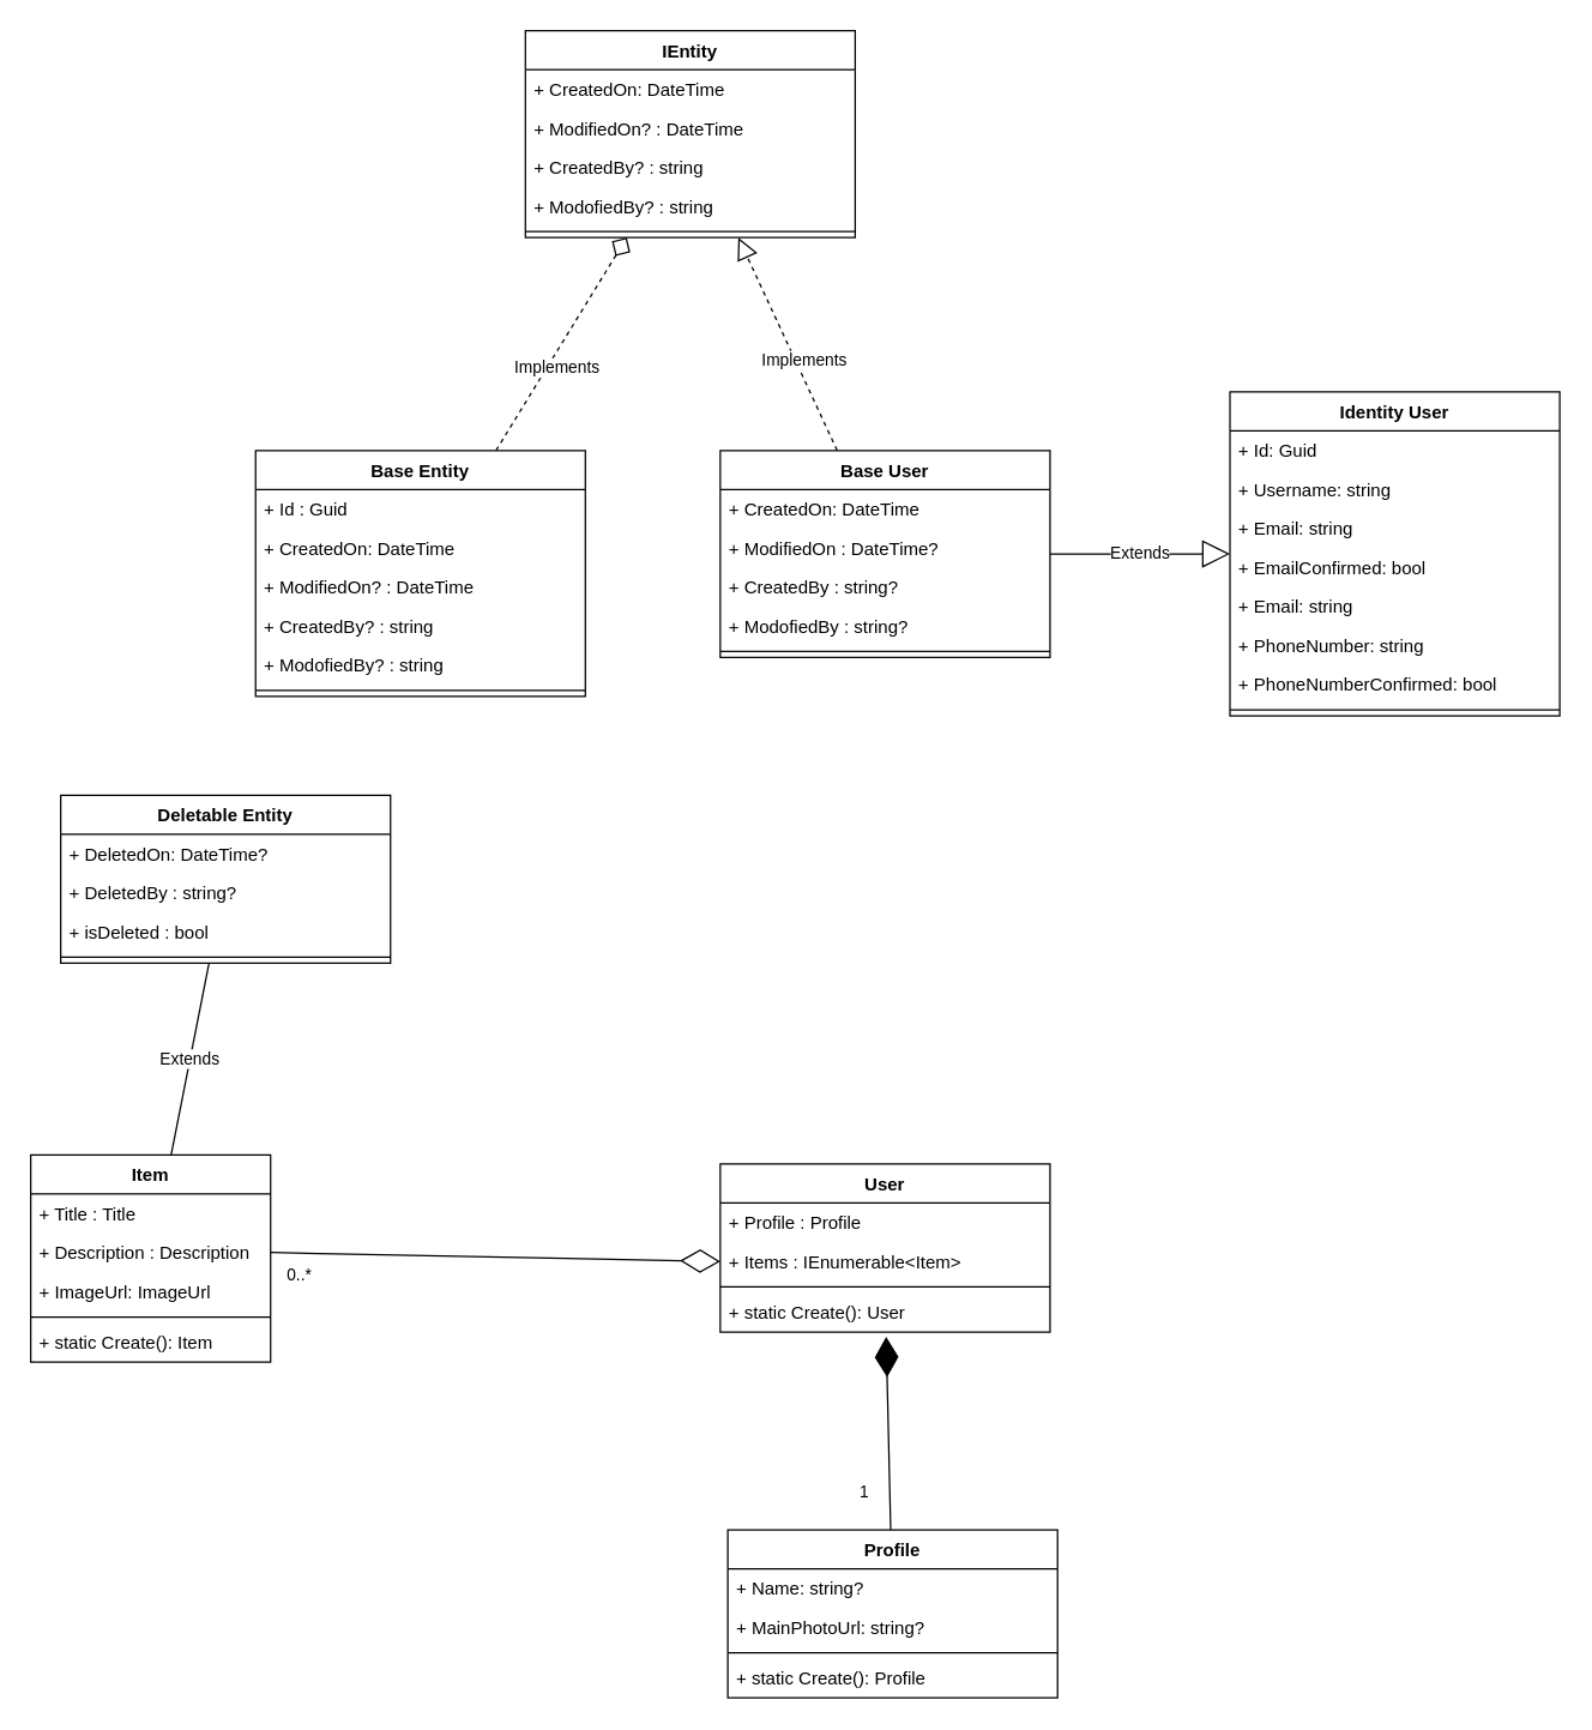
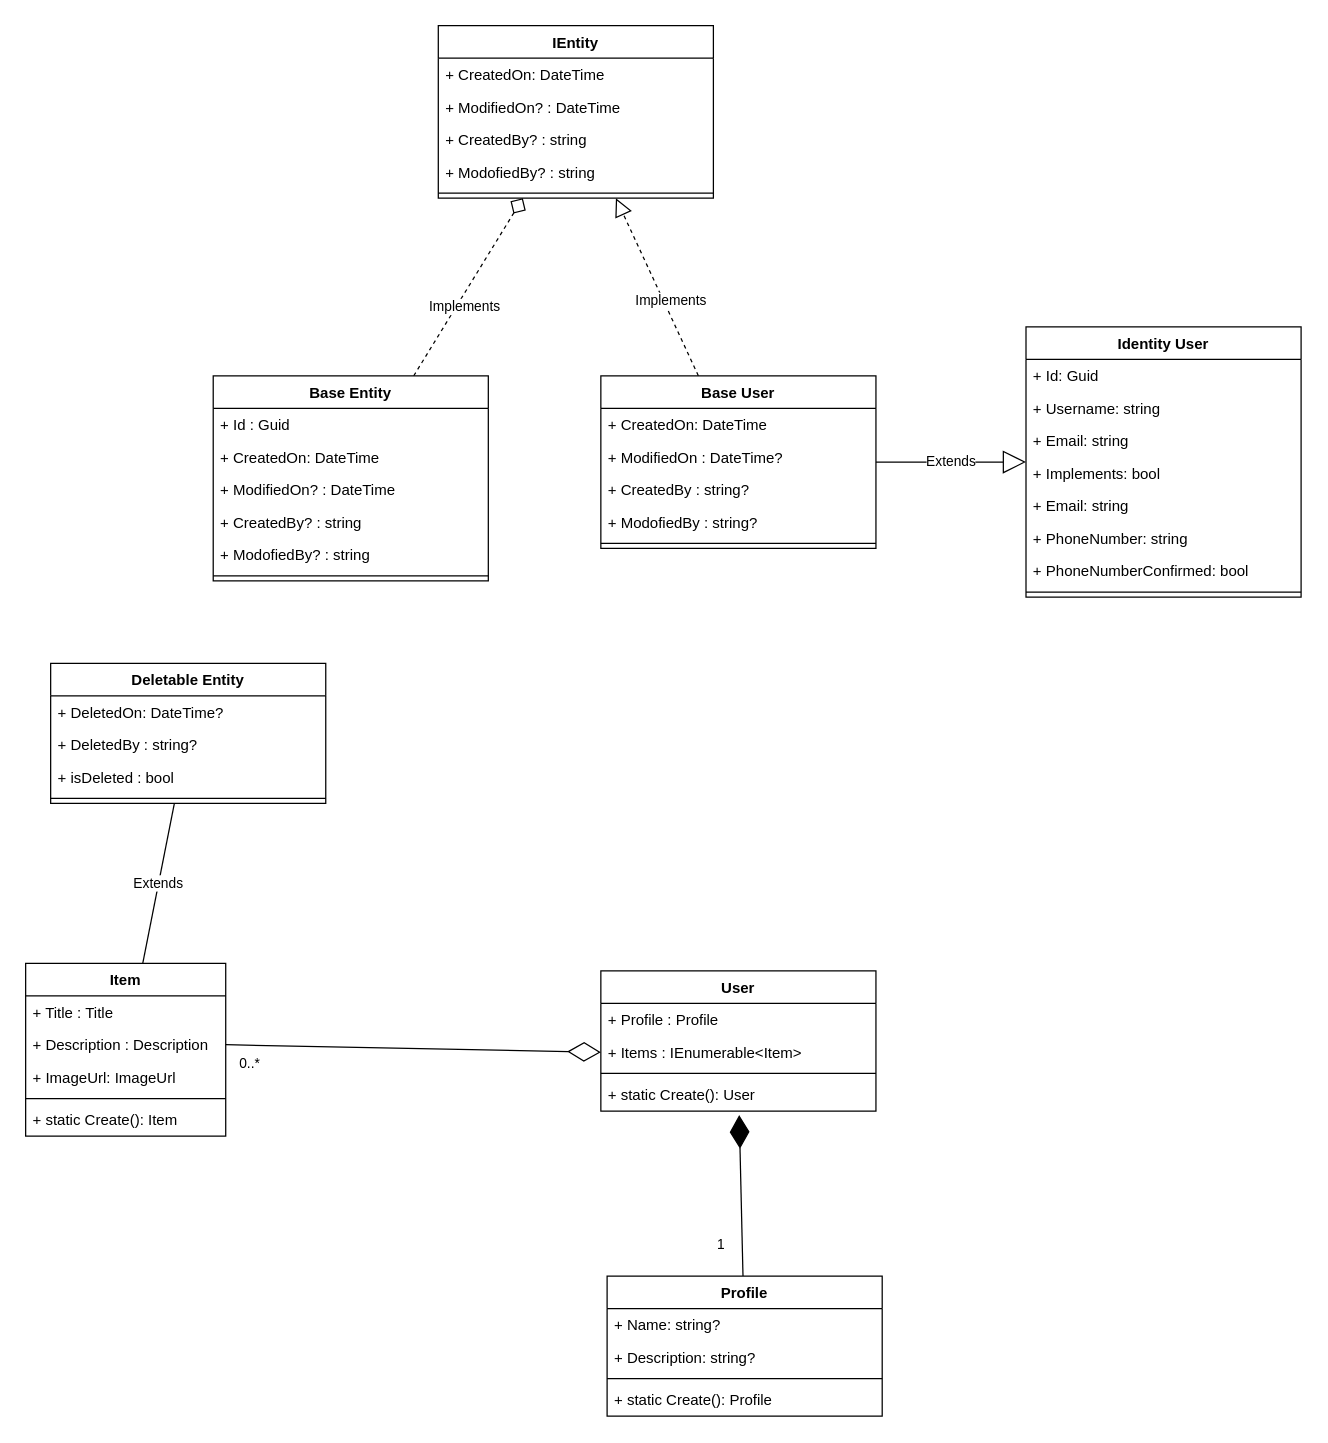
  <mxCell id="0" />
  <mxCell id="1" parent="0" />
  <mxCell id="2" value="Item" style="swimlane;fontStyle=1;align=center;verticalAlign=top;childLayout=stackLayout;horizontal=1;startSize=26;horizontalStack=0;resizeParent=1;resizeParentMax=0;resizeLast=0;collapsible=1;marginBottom=0;" parent="1" vertex="1"><mxGeometry x="20" y="770" width="160" height="138" as="geometry" /></mxCell>
  <mxCell id="3" value="+ Title : Title" style="text;strokeColor=none;fillColor=none;align=left;verticalAlign=top;spacingLeft=4;spacingRight=4;overflow=hidden;rotatable=0;points=[[0,0.5],[1,0.5]];portConstraint=eastwest;" parent="2" vertex="1"><mxGeometry y="26" width="160" height="26" as="geometry" /></mxCell>
  <mxCell id="4" value="+ Description : Description" style="text;strokeColor=none;fillColor=none;align=left;verticalAlign=top;spacingLeft=4;spacingRight=4;overflow=hidden;rotatable=0;points=[[0,0.5],[1,0.5]];portConstraint=eastwest;" parent="2" vertex="1"><mxGeometry y="52" width="160" height="26" as="geometry" /></mxCell>
  <mxCell id="5" value="+ ImageUrl: ImageUrl" style="text;strokeColor=none;fillColor=none;align=left;verticalAlign=top;spacingLeft=4;spacingRight=4;overflow=hidden;rotatable=0;points=[[0,0.5],[1,0.5]];portConstraint=eastwest;" parent="2" vertex="1"><mxGeometry y="78" width="160" height="26" as="geometry" /></mxCell>
  <mxCell id="6" value="" style="line;strokeWidth=1;fillColor=none;align=left;verticalAlign=middle;spacingTop=-1;spacingLeft=3;spacingRight=3;rotatable=0;labelPosition=right;points=[];portConstraint=eastwest;strokeColor=inherit;" parent="2" vertex="1"><mxGeometry y="104" width="160" height="8" as="geometry" /></mxCell>
  <mxCell id="7" value="+ static Create(): Item" style="text;strokeColor=none;fillColor=none;align=left;verticalAlign=top;spacingLeft=4;spacingRight=4;overflow=hidden;rotatable=0;points=[[0,0.5],[1,0.5]];portConstraint=eastwest;" parent="2" vertex="1"><mxGeometry y="112" width="160" height="26" as="geometry" /></mxCell>
  <mxCell id="8" value="User" style="swimlane;fontStyle=1;align=center;verticalAlign=top;childLayout=stackLayout;horizontal=1;startSize=26;horizontalStack=0;resizeParent=1;resizeParentMax=0;resizeLast=0;collapsible=1;marginBottom=0;" parent="1" vertex="1"><mxGeometry x="480" y="776" width="220" height="112" as="geometry" /></mxCell>
  <mxCell id="9" value="+ Profile : Profile" style="text;strokeColor=none;fillColor=none;align=left;verticalAlign=top;spacingLeft=4;spacingRight=4;overflow=hidden;rotatable=0;points=[[0,0.5],[1,0.5]];portConstraint=eastwest;" parent="8" vertex="1"><mxGeometry y="26" width="220" height="26" as="geometry" /></mxCell>
  <mxCell id="10" value="+ Items : IEnumerable&lt;Item&gt;" style="text;strokeColor=none;fillColor=none;align=left;verticalAlign=top;spacingLeft=4;spacingRight=4;overflow=hidden;rotatable=0;points=[[0,0.5],[1,0.5]];portConstraint=eastwest;" parent="8" vertex="1"><mxGeometry y="52" width="220" height="26" as="geometry" /></mxCell>
  <mxCell id="11" value="" style="line;strokeWidth=1;fillColor=none;align=left;verticalAlign=middle;spacingTop=-1;spacingLeft=3;spacingRight=3;rotatable=0;labelPosition=right;points=[];portConstraint=eastwest;strokeColor=inherit;" parent="8" vertex="1"><mxGeometry y="78" width="220" height="8" as="geometry" /></mxCell>
  <mxCell id="12" value="+ static Create(): User" style="text;strokeColor=none;fillColor=none;align=left;verticalAlign=top;spacingLeft=4;spacingRight=4;overflow=hidden;rotatable=0;points=[[0,0.5],[1,0.5]];portConstraint=eastwest;" parent="8" vertex="1"><mxGeometry y="86" width="220" height="26" as="geometry" /></mxCell>
  <mxCell id="13" value="Base User" style="swimlane;fontStyle=1;align=center;verticalAlign=top;childLayout=stackLayout;horizontal=1;startSize=26;horizontalStack=0;resizeParent=1;resizeParentMax=0;resizeLast=0;collapsible=1;marginBottom=0;" parent="1" vertex="1"><mxGeometry x="480" y="300" width="220" height="138" as="geometry" /></mxCell>
  <mxCell id="14" value="+ CreatedOn: DateTime" style="text;strokeColor=none;fillColor=none;align=left;verticalAlign=top;spacingLeft=4;spacingRight=4;overflow=hidden;rotatable=0;points=[[0,0.5],[1,0.5]];portConstraint=eastwest;" parent="13" vertex="1"><mxGeometry y="26" width="220" height="26" as="geometry" /></mxCell>
  <mxCell id="15" value="+ ModifiedOn : DateTime?" style="text;strokeColor=none;fillColor=none;align=left;verticalAlign=top;spacingLeft=4;spacingRight=4;overflow=hidden;rotatable=0;points=[[0,0.5],[1,0.5]];portConstraint=eastwest;" parent="13" vertex="1"><mxGeometry y="52" width="220" height="26" as="geometry" /></mxCell>
  <mxCell id="16" value="+ CreatedBy : string?" style="text;strokeColor=none;fillColor=none;align=left;verticalAlign=top;spacingLeft=4;spacingRight=4;overflow=hidden;rotatable=0;points=[[0,0.5],[1,0.5]];portConstraint=eastwest;" parent="13" vertex="1"><mxGeometry y="78" width="220" height="26" as="geometry" /></mxCell>
  <mxCell id="17" value="+ ModofiedBy : string?" style="text;strokeColor=none;fillColor=none;align=left;verticalAlign=top;spacingLeft=4;spacingRight=4;overflow=hidden;rotatable=0;points=[[0,0.5],[1,0.5]];portConstraint=eastwest;" parent="13" vertex="1"><mxGeometry y="104" width="220" height="26" as="geometry" /></mxCell>
  <mxCell id="18" value="" style="line;strokeWidth=1;fillColor=none;align=left;verticalAlign=middle;spacingTop=-1;spacingLeft=3;spacingRight=3;rotatable=0;labelPosition=right;points=[];portConstraint=eastwest;strokeColor=inherit;" parent="13" vertex="1"><mxGeometry y="130" width="220" height="8" as="geometry" /></mxCell>
  <mxCell id="19" value="Identity User" style="swimlane;fontStyle=1;align=center;verticalAlign=top;childLayout=stackLayout;horizontal=1;startSize=26;horizontalStack=0;resizeParent=1;resizeParentMax=0;resizeLast=0;collapsible=1;marginBottom=0;" parent="1" vertex="1"><mxGeometry x="820" y="261" width="220" height="216" as="geometry" /></mxCell>
  <mxCell id="20" value="+ Id: Guid" style="text;strokeColor=none;fillColor=none;align=left;verticalAlign=top;spacingLeft=4;spacingRight=4;overflow=hidden;rotatable=0;points=[[0,0.5],[1,0.5]];portConstraint=eastwest;" parent="19" vertex="1"><mxGeometry y="26" width="220" height="26" as="geometry" /></mxCell>
  <mxCell id="21" value="+ Username: string" style="text;strokeColor=none;fillColor=none;align=left;verticalAlign=top;spacingLeft=4;spacingRight=4;overflow=hidden;rotatable=0;points=[[0,0.5],[1,0.5]];portConstraint=eastwest;" parent="19" vertex="1"><mxGeometry y="52" width="220" height="26" as="geometry" /></mxCell>
  <mxCell id="22" value="+ Email: string" style="text;strokeColor=none;fillColor=none;align=left;verticalAlign=top;spacingLeft=4;spacingRight=4;overflow=hidden;rotatable=0;points=[[0,0.5],[1,0.5]];portConstraint=eastwest;" parent="19" vertex="1"><mxGeometry y="78" width="220" height="26" as="geometry" /></mxCell>
- <mxCell id="23" value="+ EmailConfirmed: bool" style="text;strokeColor=none;fillColor=none;align=left;verticalAlign=top;spacingLeft=4;spacingRight=4;overflow=hidden;rotatable=0;points=[[0,0.5],[1,0.5]];portConstraint=eastwest;" parent="19" vertex="1"><mxGeometry y="104" width="220" height="26" as="geometry" /></mxCell>
+ <mxCell id="23" value="+ Implements: bool" style="text;strokeColor=none;fillColor=none;align=left;verticalAlign=top;spacingLeft=4;spacingRight=4;overflow=hidden;rotatable=0;points=[[0,0.5],[1,0.5]];portConstraint=eastwest;" parent="19" vertex="1"><mxGeometry y="104" width="220" height="26" as="geometry" /></mxCell>
  <mxCell id="24" value="+ Email: string" style="text;strokeColor=none;fillColor=none;align=left;verticalAlign=top;spacingLeft=4;spacingRight=4;overflow=hidden;rotatable=0;points=[[0,0.5],[1,0.5]];portConstraint=eastwest;" parent="19" vertex="1"><mxGeometry y="130" width="220" height="26" as="geometry" /></mxCell>
  <mxCell id="25" value="+ PhoneNumber: string" style="text;strokeColor=none;fillColor=none;align=left;verticalAlign=top;spacingLeft=4;spacingRight=4;overflow=hidden;rotatable=0;points=[[0,0.5],[1,0.5]];portConstraint=eastwest;" parent="19" vertex="1"><mxGeometry y="156" width="220" height="26" as="geometry" /></mxCell>
  <mxCell id="26" value="+ PhoneNumberConfirmed: bool" style="text;strokeColor=none;fillColor=none;align=left;verticalAlign=top;spacingLeft=4;spacingRight=4;overflow=hidden;rotatable=0;points=[[0,0.5],[1,0.5]];portConstraint=eastwest;" parent="19" vertex="1"><mxGeometry y="182" width="220" height="26" as="geometry" /></mxCell>
  <mxCell id="27" value="" style="line;strokeWidth=1;fillColor=none;align=left;verticalAlign=middle;spacingTop=-1;spacingLeft=3;spacingRight=3;rotatable=0;labelPosition=right;points=[];portConstraint=eastwest;strokeColor=inherit;" parent="19" vertex="1"><mxGeometry y="208" width="220" height="8" as="geometry" /></mxCell>
  <mxCell id="28" value="" style="endArrow=diamondThin;endFill=1;endSize=24;html=1;rounded=0;entryX=0.503;entryY=1.126;entryDx=0;entryDy=0;entryPerimeter=0;" parent="1" source="56" target="12" edge="1"><mxGeometry width="160" relative="1" as="geometry"><mxPoint x="584.4" y="997.088" as="sourcePoint" /><mxPoint x="470" y="1000" as="targetPoint" /></mxGeometry></mxCell>
  <mxCell id="29" value="1" style="edgeLabel;html=1;align=center;verticalAlign=middle;resizable=0;points=[];" parent="28" vertex="1" connectable="0"><mxGeometry x="-0.201" y="2" relative="1" as="geometry"><mxPoint x="-15" y="25" as="offset" /></mxGeometry></mxCell>
  <mxCell id="30" value="" style="endArrow=diamondThin;endFill=0;endSize=24;html=1;rounded=0;entryX=0;entryY=0.5;entryDx=0;entryDy=0;exitX=1;exitY=0.5;exitDx=0;exitDy=0;" parent="1" source="4" target="10" edge="1"><mxGeometry width="160" relative="1" as="geometry"><mxPoint x="140" y="950" as="sourcePoint" /><mxPoint x="300" y="950" as="targetPoint" /></mxGeometry></mxCell>
  <mxCell id="31" value="0..*" style="edgeLabel;html=1;align=center;verticalAlign=middle;resizable=0;points=[];" parent="30" vertex="1" connectable="0"><mxGeometry x="-0.6" y="1" relative="1" as="geometry"><mxPoint x="-42" y="14" as="offset" /></mxGeometry></mxCell>
  <mxCell id="32" value="Extends" style="endArrow=block;endSize=16;endFill=0;html=1;rounded=0;" parent="1" source="13" target="19" edge="1"><mxGeometry width="160" relative="1" as="geometry"><mxPoint x="940" y="995.04" as="sourcePoint" /><mxPoint x="1080" y="990" as="targetPoint" /></mxGeometry></mxCell>
  <mxCell id="33" value="Deletable Entity" style="swimlane;fontStyle=1;align=center;verticalAlign=top;childLayout=stackLayout;horizontal=1;startSize=26;horizontalStack=0;resizeParent=1;resizeParentMax=0;resizeLast=0;collapsible=1;marginBottom=0;" parent="1" vertex="1"><mxGeometry x="40" y="530" width="220" height="112" as="geometry" /></mxCell>
  <mxCell id="34" value="+ DeletedOn: DateTime?" style="text;strokeColor=none;fillColor=none;align=left;verticalAlign=top;spacingLeft=4;spacingRight=4;overflow=hidden;rotatable=0;points=[[0,0.5],[1,0.5]];portConstraint=eastwest;" parent="33" vertex="1"><mxGeometry y="26" width="220" height="26" as="geometry" /></mxCell>
  <mxCell id="35" value="+ DeletedBy : string?" style="text;strokeColor=none;fillColor=none;align=left;verticalAlign=top;spacingLeft=4;spacingRight=4;overflow=hidden;rotatable=0;points=[[0,0.5],[1,0.5]];portConstraint=eastwest;" parent="33" vertex="1"><mxGeometry y="52" width="220" height="26" as="geometry" /></mxCell>
  <mxCell id="36" value="+ isDeleted : bool" style="text;strokeColor=none;fillColor=none;align=left;verticalAlign=top;spacingLeft=4;spacingRight=4;overflow=hidden;rotatable=0;points=[[0,0.5],[1,0.5]];portConstraint=eastwest;" parent="33" vertex="1"><mxGeometry y="78" width="220" height="26" as="geometry" /></mxCell>
  <mxCell id="37" value="" style="line;strokeWidth=1;fillColor=none;align=left;verticalAlign=middle;spacingTop=-1;spacingLeft=3;spacingRight=3;rotatable=0;labelPosition=right;points=[];portConstraint=eastwest;strokeColor=inherit;" parent="33" vertex="1"><mxGeometry y="104" width="220" height="8" as="geometry" /></mxCell>
  <mxCell id="38" value="Extends" style="endArrow=none;endSize=16;endFill=0;html=1;rounded=0;" parent="1" source="2" target="33" edge="1"><mxGeometry width="160" relative="1" as="geometry"><mxPoint x="80" y="695.04" as="sourcePoint" /><mxPoint x="220" y="690" as="targetPoint" /></mxGeometry></mxCell>
  <mxCell id="39" value="Base Entity" style="swimlane;fontStyle=1;align=center;verticalAlign=top;childLayout=stackLayout;horizontal=1;startSize=26;horizontalStack=0;resizeParent=1;resizeParentMax=0;resizeLast=0;collapsible=1;marginBottom=0;" parent="1" vertex="1"><mxGeometry x="170" y="300" width="220" height="164" as="geometry" /></mxCell>
  <mxCell id="40" value="+ Id : Guid" style="text;strokeColor=none;fillColor=none;align=left;verticalAlign=top;spacingLeft=4;spacingRight=4;overflow=hidden;rotatable=0;points=[[0,0.5],[1,0.5]];portConstraint=eastwest;" parent="39" vertex="1"><mxGeometry y="26" width="220" height="26" as="geometry" /></mxCell>
  <mxCell id="41" value="+ CreatedOn: DateTime" style="text;strokeColor=none;fillColor=none;align=left;verticalAlign=top;spacingLeft=4;spacingRight=4;overflow=hidden;rotatable=0;points=[[0,0.5],[1,0.5]];portConstraint=eastwest;" parent="39" vertex="1"><mxGeometry y="52" width="220" height="26" as="geometry" /></mxCell>
  <mxCell id="42" value="+ ModifiedOn? : DateTime" style="text;strokeColor=none;fillColor=none;align=left;verticalAlign=top;spacingLeft=4;spacingRight=4;overflow=hidden;rotatable=0;points=[[0,0.5],[1,0.5]];portConstraint=eastwest;" parent="39" vertex="1"><mxGeometry y="78" width="220" height="26" as="geometry" /></mxCell>
  <mxCell id="43" value="+ CreatedBy? : string" style="text;strokeColor=none;fillColor=none;align=left;verticalAlign=top;spacingLeft=4;spacingRight=4;overflow=hidden;rotatable=0;points=[[0,0.5],[1,0.5]];portConstraint=eastwest;" parent="39" vertex="1"><mxGeometry y="104" width="220" height="26" as="geometry" /></mxCell>
  <mxCell id="44" value="+ ModofiedBy? : string" style="text;strokeColor=none;fillColor=none;align=left;verticalAlign=top;spacingLeft=4;spacingRight=4;overflow=hidden;rotatable=0;points=[[0,0.5],[1,0.5]];portConstraint=eastwest;" parent="39" vertex="1"><mxGeometry y="130" width="220" height="26" as="geometry" /></mxCell>
  <mxCell id="45" value="" style="line;strokeWidth=1;fillColor=none;align=left;verticalAlign=middle;spacingTop=-1;spacingLeft=3;spacingRight=3;rotatable=0;labelPosition=right;points=[];portConstraint=eastwest;strokeColor=inherit;" parent="39" vertex="1"><mxGeometry y="156" width="220" height="8" as="geometry" /></mxCell>
  <mxCell id="46" value="IEntity" style="swimlane;fontStyle=1;align=center;verticalAlign=top;childLayout=stackLayout;horizontal=1;startSize=26;horizontalStack=0;resizeParent=1;resizeParentMax=0;resizeLast=0;collapsible=1;marginBottom=0;" parent="1" vertex="1"><mxGeometry x="350" y="20" width="220" height="138" as="geometry" /></mxCell>
  <mxCell id="47" value="+ CreatedOn: DateTime" style="text;strokeColor=none;fillColor=none;align=left;verticalAlign=top;spacingLeft=4;spacingRight=4;overflow=hidden;rotatable=0;points=[[0,0.5],[1,0.5]];portConstraint=eastwest;" parent="46" vertex="1"><mxGeometry y="26" width="220" height="26" as="geometry" /></mxCell>
  <mxCell id="48" value="+ ModifiedOn? : DateTime" style="text;strokeColor=none;fillColor=none;align=left;verticalAlign=top;spacingLeft=4;spacingRight=4;overflow=hidden;rotatable=0;points=[[0,0.5],[1,0.5]];portConstraint=eastwest;" parent="46" vertex="1"><mxGeometry y="52" width="220" height="26" as="geometry" /></mxCell>
  <mxCell id="49" value="+ CreatedBy? : string" style="text;strokeColor=none;fillColor=none;align=left;verticalAlign=top;spacingLeft=4;spacingRight=4;overflow=hidden;rotatable=0;points=[[0,0.5],[1,0.5]];portConstraint=eastwest;" parent="46" vertex="1"><mxGeometry y="78" width="220" height="26" as="geometry" /></mxCell>
  <mxCell id="50" value="+ ModofiedBy? : string" style="text;strokeColor=none;fillColor=none;align=left;verticalAlign=top;spacingLeft=4;spacingRight=4;overflow=hidden;rotatable=0;points=[[0,0.5],[1,0.5]];portConstraint=eastwest;" parent="46" vertex="1"><mxGeometry y="104" width="220" height="26" as="geometry" /></mxCell>
  <mxCell id="51" value="" style="line;strokeWidth=1;fillColor=none;align=left;verticalAlign=middle;spacingTop=-1;spacingLeft=3;spacingRight=3;rotatable=0;labelPosition=right;points=[];portConstraint=eastwest;strokeColor=inherit;" parent="46" vertex="1"><mxGeometry y="130" width="220" height="8" as="geometry" /></mxCell>
  <mxCell id="52" value="" style="endArrow=diamond;dashed=1;endFill=0;endSize=12;html=1;rounded=0;" parent="1" source="39" target="46" edge="1"><mxGeometry width="160" relative="1" as="geometry"><mxPoint x="150" y="260" as="sourcePoint" /><mxPoint x="310" y="260" as="targetPoint" /></mxGeometry></mxCell>
  <mxCell id="53" value="Implements" style="edgeLabel;html=1;align=center;verticalAlign=middle;resizable=0;points=[];" parent="52" vertex="1" connectable="0"><mxGeometry x="-0.184" y="-5" relative="1" as="geometry"><mxPoint as="offset" /></mxGeometry></mxCell>
  <mxCell id="54" value="" style="endArrow=block;dashed=1;endFill=0;endSize=12;html=1;rounded=0;" parent="1" source="13" target="46" edge="1"><mxGeometry width="160" relative="1" as="geometry"><mxPoint x="720.001" y="282" as="sourcePoint" /><mxPoint x="861.779" y="150" as="targetPoint" /></mxGeometry></mxCell>
  <mxCell id="55" value="Implements" style="edgeLabel;html=1;align=center;verticalAlign=middle;resizable=0;points=[];" parent="54" vertex="1" connectable="0"><mxGeometry x="-0.184" y="-5" relative="1" as="geometry"><mxPoint as="offset" /></mxGeometry></mxCell>
  <mxCell id="56" value="Profile" style="swimlane;fontStyle=1;align=center;verticalAlign=top;childLayout=stackLayout;horizontal=1;startSize=26;horizontalStack=0;resizeParent=1;resizeParentMax=0;resizeLast=0;collapsible=1;marginBottom=0;" parent="1" vertex="1"><mxGeometry x="485" y="1020" width="220" height="112" as="geometry" /></mxCell>
  <mxCell id="57" value="+ Name: string?" style="text;strokeColor=none;fillColor=none;align=left;verticalAlign=top;spacingLeft=4;spacingRight=4;overflow=hidden;rotatable=0;points=[[0,0.5],[1,0.5]];portConstraint=eastwest;" parent="56" vertex="1"><mxGeometry y="26" width="220" height="26" as="geometry" /></mxCell>
- <mxCell id="58" value="+ MainPhotoUrl: string?" style="text;strokeColor=none;fillColor=none;align=left;verticalAlign=top;spacingLeft=4;spacingRight=4;overflow=hidden;rotatable=0;points=[[0,0.5],[1,0.5]];portConstraint=eastwest;" parent="56" vertex="1"><mxGeometry y="52" width="220" height="26" as="geometry" /></mxCell>
+ <mxCell id="58" value="+ Description: string?" style="text;strokeColor=none;fillColor=none;align=left;verticalAlign=top;spacingLeft=4;spacingRight=4;overflow=hidden;rotatable=0;points=[[0,0.5],[1,0.5]];portConstraint=eastwest;" parent="56" vertex="1"><mxGeometry y="52" width="220" height="26" as="geometry" /></mxCell>
  <mxCell id="59" value="" style="line;strokeWidth=1;fillColor=none;align=left;verticalAlign=middle;spacingTop=-1;spacingLeft=3;spacingRight=3;rotatable=0;labelPosition=right;points=[];portConstraint=eastwest;strokeColor=inherit;" parent="56" vertex="1"><mxGeometry y="78" width="220" height="8" as="geometry" /></mxCell>
  <mxCell id="60" value="+ static Create(): Profile" style="text;strokeColor=none;fillColor=none;align=left;verticalAlign=top;spacingLeft=4;spacingRight=4;overflow=hidden;rotatable=0;points=[[0,0.5],[1,0.5]];portConstraint=eastwest;" parent="56" vertex="1"><mxGeometry y="86" width="220" height="26" as="geometry" /></mxCell>
